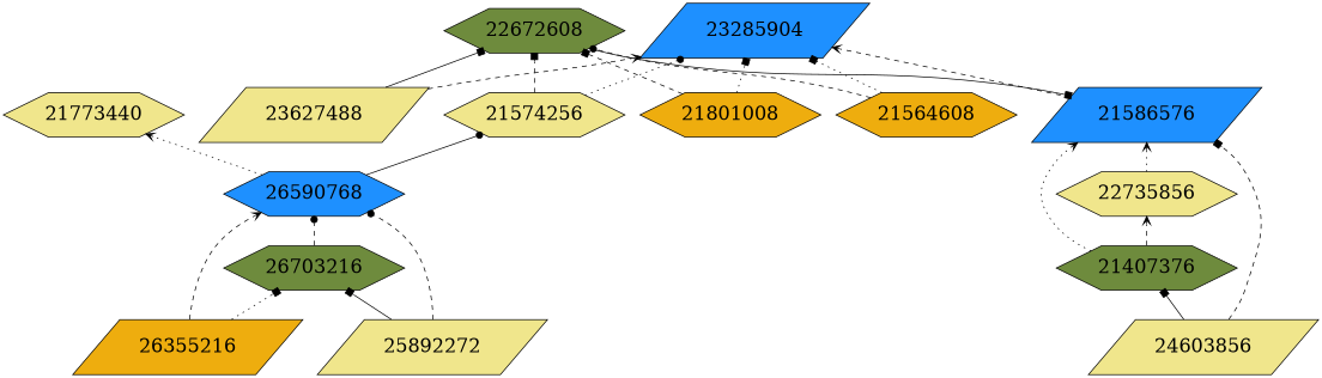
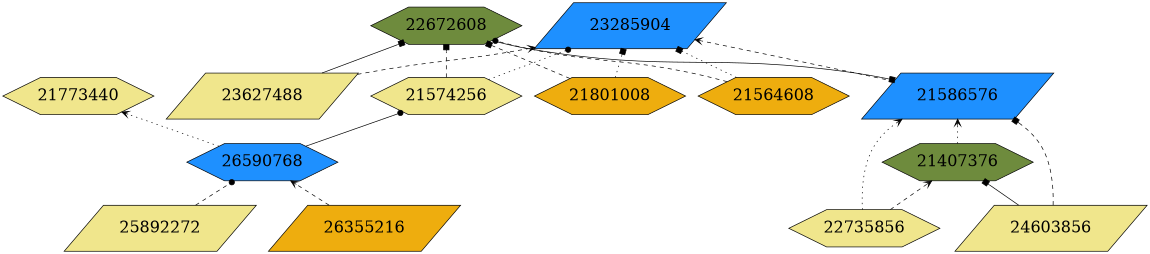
  digraph {
    fontsize=24
    rankdir=BT
    node [fillcolor=khaki fontsize=24 shape=hexagon style=filled]
    edge [arrowhead=box color=black constraint=true style=dashed]
    26590768 [fillcolor=dodgerblue]
-   26703216 [fillcolor=darkolivegreen4]
    25892272 [shape=parallelogram]
    26355216 [fillcolor=darkgoldenrod2 shape=parallelogram]
    21773440
    23285904 [fillcolor=dodgerblue shape=parallelogram]
    22672608 [fillcolor=darkolivegreen4]
    23627488 [shape=parallelogram]
    21574256
    21801008 [fillcolor=darkgoldenrod2]
    21564608 [fillcolor=darkgoldenrod2]
    21586576 [fillcolor=dodgerblue shape=parallelogram]
    21407376 [fillcolor=darkolivegreen4]
    24603856 [shape=parallelogram]
    22735856
    subgraph sub_1 {
      subgraph sub_2 {
        26590768
-       26703216
        25892272
        26355216
      }
      subgraph sub_3 {
        21773440
      }
      subgraph sub_4 {
        23285904
        22672608
        23627488
        21574256
        21801008
        21564608
      }
    }
    subgraph sub_5 {
      21586576
      21407376
      24603856
      22735856
    }
    26590768 -> 21773440 [arrowhead=vee style=dotted]
    26590768 -> 21574256 [arrowhead=dot style=solid]
-   26703216 -> 26590768 [arrowhead=dot]
    25892272 -> 26590768 [arrowhead=dot]
-   25892272 -> 26703216 [style=solid]
    26355216 -> 26590768 [arrowhead=vee]
-   26355216 -> 26703216 [style=dotted]
    22672608 -> 21586576 [constraint=false style=solid]
    23627488 -> 23285904 [arrowhead=vee]
    23627488 -> 22672608 [style=solid]
    21574256 -> 23285904 [arrowhead=dot style=dotted]
    21574256 -> 22672608
    21801008 -> 23285904 [style=dotted]
    21801008 -> 22672608
    21564608 -> 23285904 [style=dotted]
    21564608 -> 22672608 [arrowhead=dot]
    21586576 -> 23285904 [arrowhead=vee]
    21407376 -> 21586576 [arrowhead=vee style=dotted]
    24603856 -> 21586576
    24603856 -> 21407376 [style=solid]
    22735856 -> 21586576 [arrowhead=vee style=dotted]
-   21407376 -> 22735856 [arrowhead=vee]
+   22735856 -> 21407376 [arrowhead=vee]
  }
